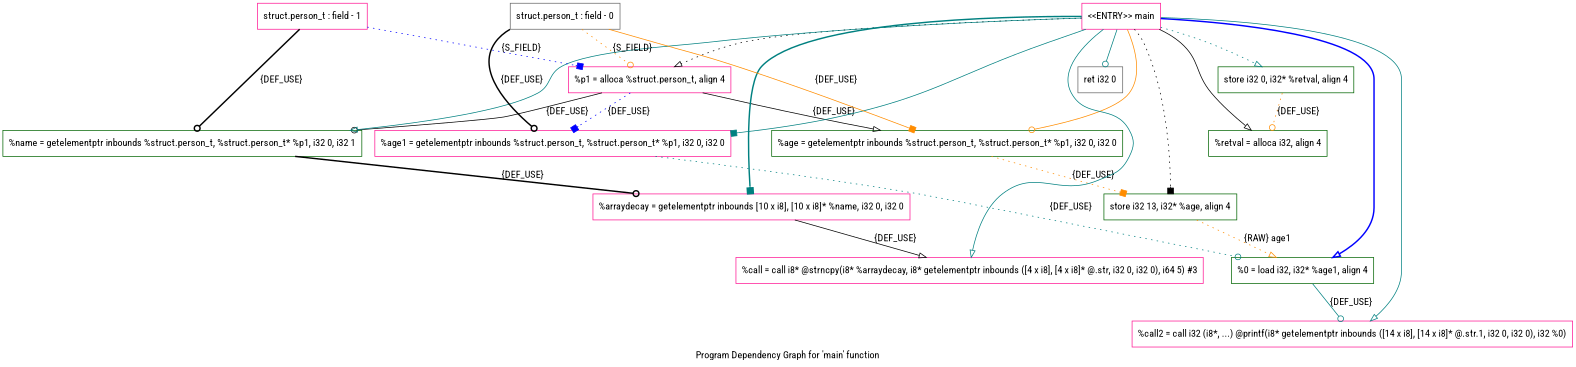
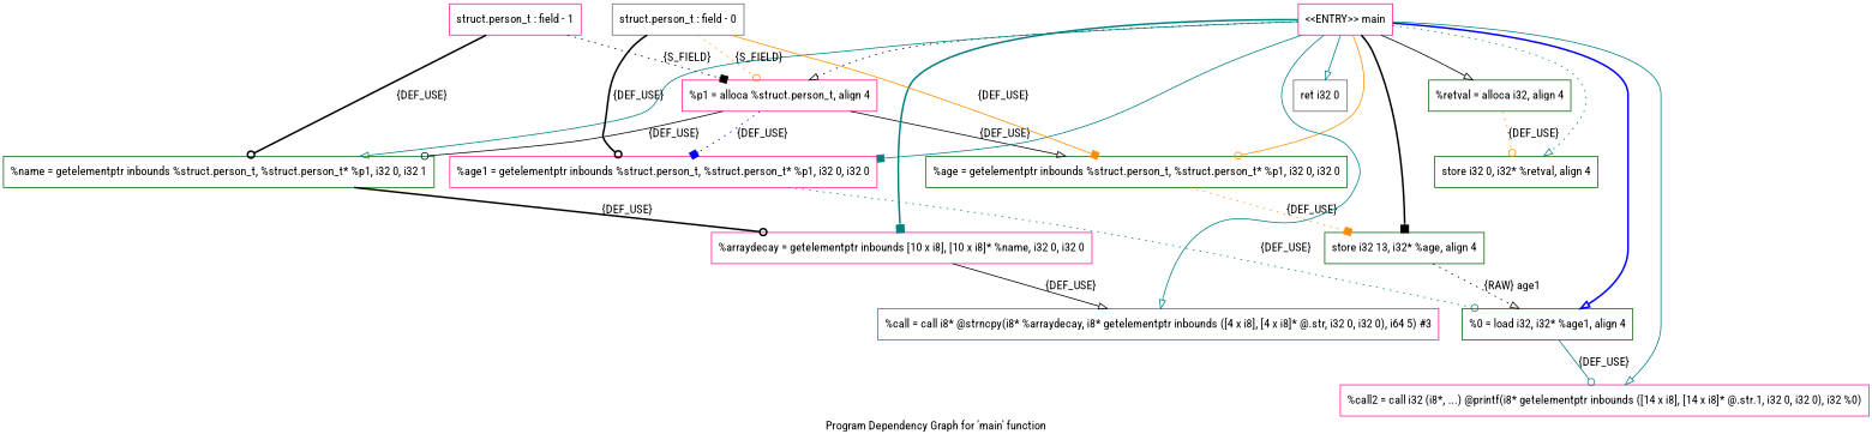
  digraph {
    fontname="Roboto Condensed"
    label="Program Dependency Graph for 'main' function"
    node [color=deeppink fontname="Roboto Condensed" shape=record]
    edge [arrowhead=onormal color=black fontname="Roboto Condensed" style=solid]
    n1 [color=darkgreen label="{  %retval = alloca i32, align 4}"]
    n2 [color=darkgreen label="{  store i32 0, i32* %retval, align 4}"]
    n3 [label="{  %p1 = alloca %struct.person_t, align 4}"]
    n4 [color=darkgreen label="{  %age = getelementptr inbounds %struct.person_t, %struct.person_t* %p1, i32 0, i32 0}"]
    n5 [color=darkgreen label="{  %name = getelementptr inbounds %struct.person_t, %struct.person_t* %p1, i32 0, i32 1}"]
    n6 [label="{  %age1 = getelementptr inbounds %struct.person_t, %struct.person_t* %p1, i32 0, i32 0}"]
    n7 [color=darkgreen label="{  store i32 13, i32* %age, align 4}"]
    n8 [label="{  %arraydecay = getelementptr inbounds [10 x i8], [10 x i8]* %name, i32 0, i32 0}"]
    n9 [color=darkgreen label="{  %0 = load i32, i32* %age1, align 4}"]
    n10 [label="{  %call = call i8* @strncpy(i8* %arraydecay, i8* getelementptr inbounds ([4 x i8], [4 x i8]* @.str, i32 0, i32 0), i64 5) #3}"]
    n11 [label="{  %call2 = call i32 (i8*, ...) @printf(i8* getelementptr inbounds ([14 x i8], [14 x i8]* @.str.1, i32 0, i32 0), i32 %0)}"]
    n12 [label="{\<\<ENTRY\>\> main}"]
    n13 [color=gray40 label="{  ret i32 0}"]
    n14 [color=gray40 label="{struct.person_t : field - 0}"]
    n15 [label="{struct.person_t : field - 1}"]
-   n2 -> n1 [arrowhead=odot color=darkorange label="{DEF_USE}" style=dotted]
+   n1 -> n2 [arrowhead=odot color=darkorange label="{DEF_USE}" style=dotted]
    n3 -> n4 [label="{DEF_USE}"]
    n3 -> n5 [arrowhead=odot label="{DEF_USE}"]
    n3 -> n6 [arrowhead=box color=blue label="{DEF_USE}" style=dotted]
    n4 -> n7 [arrowhead=box color=darkorange label="{DEF_USE}" style=dotted]
    n5 -> n8 [arrowhead=odot label="{DEF_USE}" style=bold]
    n6 -> n9 [arrowhead=odot color=teal label="{DEF_USE}" style=dotted]
-   n7 -> n9 [color=darkorange label="{RAW} age1" style=dotted]
+   n7 -> n9 [label="{RAW} age1" style=dotted]
    n8 -> n10 [label="{DEF_USE}"]
    n9 -> n11 [arrowhead=odot color=teal label="{DEF_USE}"]
    n12 -> n1
    n12 -> n2 [color=teal style=dotted]
    n12 -> n3 [style=dotted]
    n12 -> n4 [arrowhead=odot color=darkorange]
    n12 -> n5 [color=teal]
    n12 -> n6 [arrowhead=box color=teal]
-   n12 -> n7 [arrowhead=box style=dotted]
+   n12 -> n7 [arrowhead=box style=bold]
    n12 -> n8 [arrowhead=box color=teal style=bold]
    n12 -> n9 [color=blue style=bold]
    n12 -> n10 [color=teal]
    n12 -> n11 [color=teal]
-   n12 -> n13 [arrowhead=odot color=teal]
+   n12 -> n13 [color=teal]
    n14 -> n3 [arrowhead=odot color=darkorange label="{S_FIELD}" style=dotted]
    n14 -> n4 [arrowhead=box color=darkorange label="{DEF_USE}"]
    n14 -> n6 [arrowhead=odot label="{DEF_USE}" style=bold]
-   n15 -> n3 [arrowhead=box color=blue label="{S_FIELD}" style=dotted]
+   n15 -> n3 [arrowhead=box label="{S_FIELD}" style=dotted]
    n15 -> n5 [arrowhead=odot label="{DEF_USE}" style=bold]
  }
